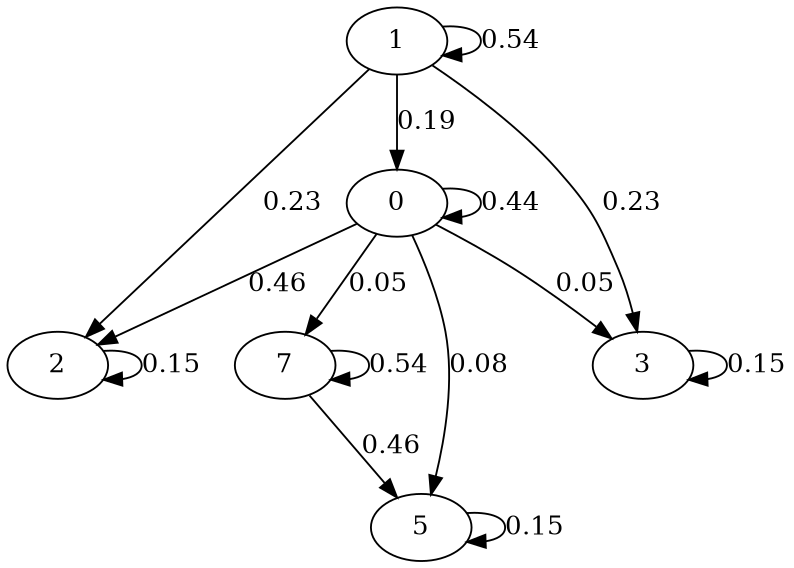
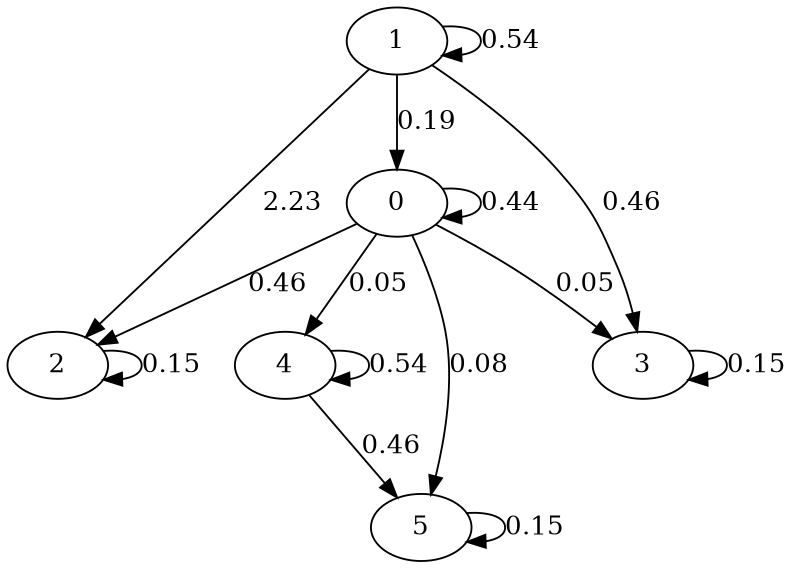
  digraph {
    0
    2
    3
-   4 [label=7]
+   4
    5
    1
    0 -> 0 [label=0.44]
    0 -> 2 [label=0.46]
    0 -> 3 [label=0.05]
    0 -> 4 [label=0.05]
    0 -> 5 [label=0.08]
    2 -> 2 [label=0.15]
    3 -> 3 [label=0.15]
    4 -> 4 [label=0.54]
    4 -> 5 [label=0.46]
    5 -> 5 [label=0.15]
    1 -> 0 [label=0.19]
-   1 -> 2 [label=0.23]
-   1 -> 3 [label=0.23]
+   1 -> 2 [label=2.23]
+   1 -> 3 [label=0.46]
    1 -> 1 [label=0.54]
  }
